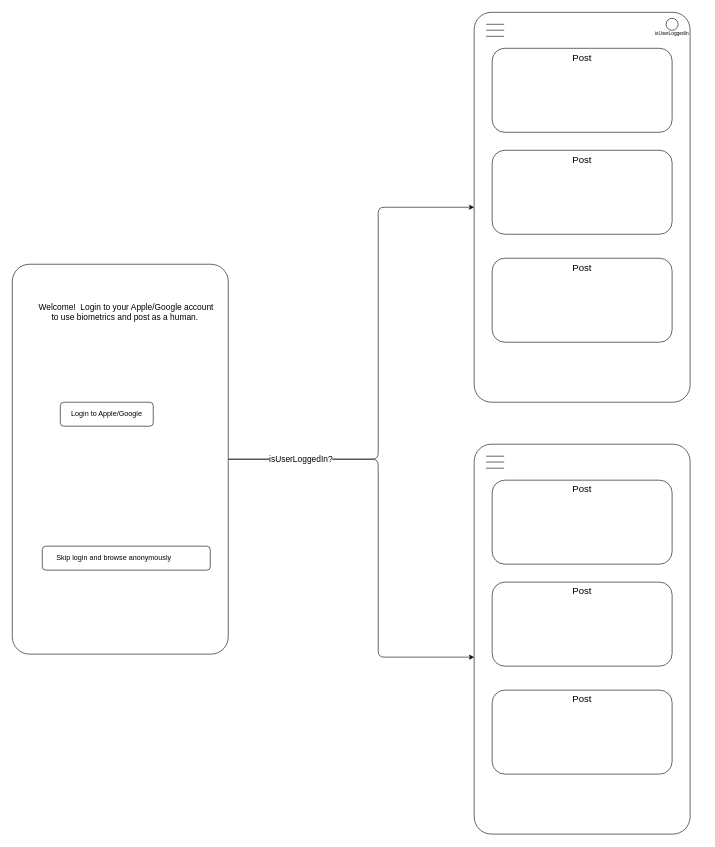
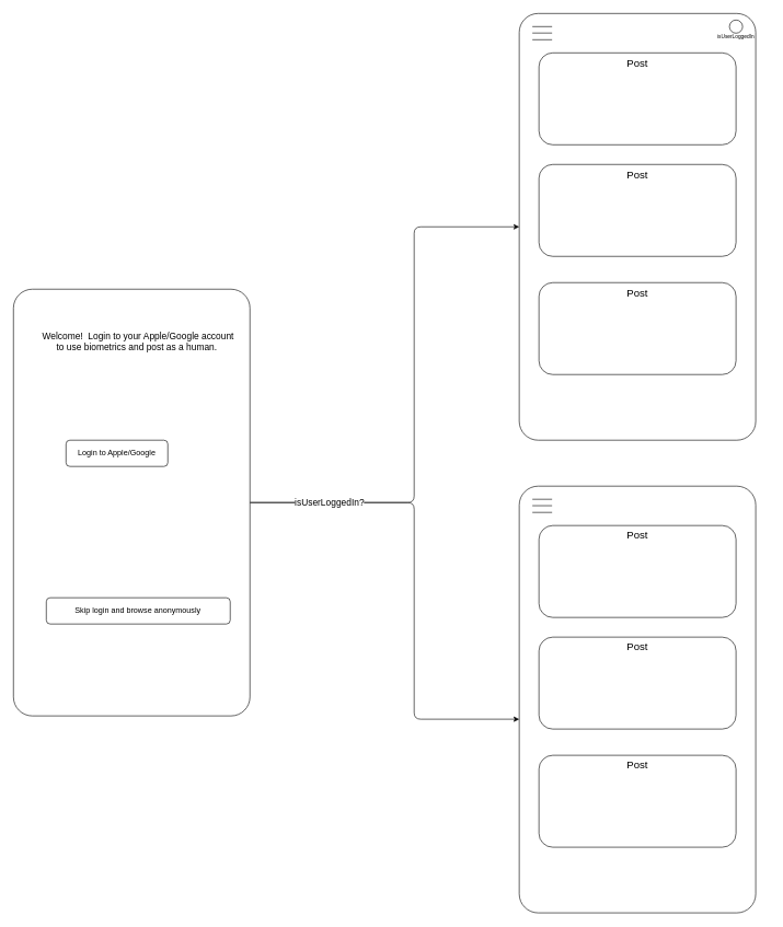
  <mxCell id="0" />
  <mxCell id="1" parent="0" />
  <mxCell id="2" style="edgeStyle=none;html=1;exitX=1;exitY=0.5;exitDx=0;exitDy=0;entryX=0;entryY=0.5;entryDx=0;entryDy=0;" edge="1" parent="1" source="31" target="6"><mxGeometry relative="1" as="geometry"><Array as="points"><mxPoint x="630" y="765" /><mxPoint x="630" y="345" /></Array></mxGeometry></mxCell>
  <mxCell id="3" style="edgeStyle=none;html=1;entryX=0;entryY=0.5;entryDx=0;entryDy=0;fontSize=14;" edge="1" parent="1" source="31"><mxGeometry relative="1" as="geometry"><mxPoint x="790" y="1095" as="targetPoint" /><Array as="points"><mxPoint x="630" y="765" /><mxPoint x="630" y="1095" /></Array></mxGeometry></mxCell>
  <mxCell id="4" value="isUserLoggedIn?" style="edgeLabel;html=1;align=center;verticalAlign=middle;resizable=0;points=[];fontSize=14;" vertex="1" connectable="0" parent="3"><mxGeometry x="-0.788" relative="1" as="geometry"><mxPoint x="42" as="offset" /></mxGeometry></mxCell>
  <mxCell id="5" value="" style="group" vertex="1" connectable="0" parent="1"><mxGeometry x="790" y="20" width="380" height="650" as="geometry" /></mxCell>
  <mxCell id="6" value="" style="rounded=1;whiteSpace=wrap;html=1;arcSize=8;" vertex="1" parent="5"><mxGeometry width="360" height="650" as="geometry" /></mxCell>
  <mxCell id="7" value="" style="group" vertex="1" connectable="0" parent="5"><mxGeometry x="280" y="10" width="100" height="40" as="geometry" /></mxCell>
  <mxCell id="8" value="" style="ellipse;whiteSpace=wrap;html=1;fontSize=14;" vertex="1" parent="7"><mxGeometry x="40" width="20" height="20" as="geometry" /></mxCell>
  <mxCell id="9" value="isUserLoggedIn" style="text;strokeColor=none;align=center;fillColor=none;html=1;verticalAlign=middle;whiteSpace=wrap;rounded=0;fontSize=8;" vertex="1" parent="7"><mxGeometry y="10" width="100" height="30" as="geometry" /></mxCell>
  <mxCell id="10" value="" style="rounded=1;whiteSpace=wrap;html=1;fontSize=8;" vertex="1" parent="5"><mxGeometry x="30" y="60" width="300" height="140" as="geometry" /></mxCell>
  <mxCell id="11" value="Post" style="text;strokeColor=none;align=center;fillColor=none;html=1;verticalAlign=middle;whiteSpace=wrap;rounded=0;fontSize=16;" vertex="1" parent="5"><mxGeometry x="150" y="60" width="60" height="30" as="geometry" /></mxCell>
  <mxCell id="12" value="" style="rounded=1;whiteSpace=wrap;html=1;fontSize=8;" vertex="1" parent="5"><mxGeometry x="30" y="230" width="300" height="140" as="geometry" /></mxCell>
  <mxCell id="13" value="Post" style="text;strokeColor=none;align=center;fillColor=none;html=1;verticalAlign=middle;whiteSpace=wrap;rounded=0;fontSize=16;" vertex="1" parent="5"><mxGeometry x="150" y="230" width="60" height="30" as="geometry" /></mxCell>
  <mxCell id="14" value="" style="rounded=1;whiteSpace=wrap;html=1;fontSize=8;" vertex="1" parent="5"><mxGeometry x="30" y="410" width="300" height="140" as="geometry" /></mxCell>
  <mxCell id="15" value="Post" style="text;strokeColor=none;align=center;fillColor=none;html=1;verticalAlign=middle;whiteSpace=wrap;rounded=0;fontSize=16;" vertex="1" parent="5"><mxGeometry x="150" y="410" width="60" height="30" as="geometry" /></mxCell>
  <mxCell id="16" value="" style="edgeStyle=none;orthogonalLoop=1;jettySize=auto;html=1;fontSize=16;endArrow=none;endFill=0;" edge="1" parent="5"><mxGeometry width="80" relative="1" as="geometry"><mxPoint x="20" y="20" as="sourcePoint" /><mxPoint x="50" y="20" as="targetPoint" /><Array as="points" /></mxGeometry></mxCell>
  <mxCell id="17" value="" style="edgeStyle=none;orthogonalLoop=1;jettySize=auto;html=1;fontSize=16;endArrow=none;endFill=0;" edge="1" parent="5"><mxGeometry width="80" relative="1" as="geometry"><mxPoint x="20" y="29.78" as="sourcePoint" /><mxPoint x="50" y="29.78" as="targetPoint" /><Array as="points" /></mxGeometry></mxCell>
  <mxCell id="18" value="" style="edgeStyle=none;orthogonalLoop=1;jettySize=auto;html=1;fontSize=16;endArrow=none;endFill=0;" edge="1" parent="5"><mxGeometry width="80" relative="1" as="geometry"><mxPoint x="20" y="40" as="sourcePoint" /><mxPoint x="50" y="40" as="targetPoint" /><Array as="points" /></mxGeometry></mxCell>
  <mxCell id="19" value="" style="group" vertex="1" connectable="0" parent="1"><mxGeometry x="790" y="740" width="380" height="650" as="geometry" /></mxCell>
  <mxCell id="20" value="" style="rounded=1;whiteSpace=wrap;html=1;arcSize=8;" vertex="1" parent="19"><mxGeometry width="360" height="650" as="geometry" /></mxCell>
  <mxCell id="21" value="" style="rounded=1;whiteSpace=wrap;html=1;fontSize=8;" vertex="1" parent="19"><mxGeometry x="30" y="60" width="300" height="140" as="geometry" /></mxCell>
  <mxCell id="22" value="Post" style="text;strokeColor=none;align=center;fillColor=none;html=1;verticalAlign=middle;whiteSpace=wrap;rounded=0;fontSize=16;" vertex="1" parent="19"><mxGeometry x="150" y="60" width="60" height="30" as="geometry" /></mxCell>
  <mxCell id="23" value="" style="rounded=1;whiteSpace=wrap;html=1;fontSize=8;" vertex="1" parent="19"><mxGeometry x="30" y="230" width="300" height="140" as="geometry" /></mxCell>
  <mxCell id="24" value="Post" style="text;strokeColor=none;align=center;fillColor=none;html=1;verticalAlign=middle;whiteSpace=wrap;rounded=0;fontSize=16;" vertex="1" parent="19"><mxGeometry x="150" y="230" width="60" height="30" as="geometry" /></mxCell>
  <mxCell id="25" value="" style="rounded=1;whiteSpace=wrap;html=1;fontSize=8;" vertex="1" parent="19"><mxGeometry x="30" y="410" width="300" height="140" as="geometry" /></mxCell>
  <mxCell id="26" value="Post" style="text;strokeColor=none;align=center;fillColor=none;html=1;verticalAlign=middle;whiteSpace=wrap;rounded=0;fontSize=16;" vertex="1" parent="19"><mxGeometry x="150" y="410" width="60" height="30" as="geometry" /></mxCell>
  <mxCell id="27" value="" style="edgeStyle=none;orthogonalLoop=1;jettySize=auto;html=1;fontSize=16;endArrow=none;endFill=0;" edge="1" parent="19"><mxGeometry width="80" relative="1" as="geometry"><mxPoint x="20" y="20" as="sourcePoint" /><mxPoint x="50" y="20" as="targetPoint" /><Array as="points" /></mxGeometry></mxCell>
  <mxCell id="28" value="" style="edgeStyle=none;orthogonalLoop=1;jettySize=auto;html=1;fontSize=16;endArrow=none;endFill=0;" edge="1" parent="19"><mxGeometry width="80" relative="1" as="geometry"><mxPoint x="20" y="29.78" as="sourcePoint" /><mxPoint x="50" y="29.78" as="targetPoint" /><Array as="points" /></mxGeometry></mxCell>
  <mxCell id="29" value="" style="edgeStyle=none;orthogonalLoop=1;jettySize=auto;html=1;fontSize=16;endArrow=none;endFill=0;" edge="1" parent="19"><mxGeometry width="80" relative="1" as="geometry"><mxPoint x="20" y="40" as="sourcePoint" /><mxPoint x="50" y="40" as="targetPoint" /><Array as="points" /></mxGeometry></mxCell>
  <mxCell id="30" value="" style="group" vertex="1" connectable="0" parent="1"><mxGeometry x="20" y="440" width="360" height="650" as="geometry" /></mxCell>
  <mxCell id="31" value="" style="rounded=1;whiteSpace=wrap;html=1;arcSize=8;" vertex="1" parent="30"><mxGeometry width="360" height="650" as="geometry" /></mxCell>
  <mxCell id="32" value="Login to Apple/Google" style="rounded=1;whiteSpace=wrap;html=1;" vertex="1" parent="30"><mxGeometry x="80" y="230" width="155" height="40" as="geometry" /></mxCell>
  <mxCell id="33" value="Welcome!&amp;nbsp; Login to your Apple/Google account to use biometrics and post as a human.&amp;nbsp;" style="text;strokeColor=none;align=center;fillColor=none;html=1;verticalAlign=middle;whiteSpace=wrap;rounded=0;fontSize=14;" vertex="1" parent="30"><mxGeometry x="40" y="30" width="300" height="100" as="geometry" /></mxCell>
  <mxCell id="34" value="" style="group" vertex="1" connectable="0" parent="30"><mxGeometry x="50" y="470" width="280" height="40" as="geometry" /></mxCell>
  <mxCell id="35" value="" style="rounded=1;whiteSpace=wrap;html=1;" vertex="1" parent="34"><mxGeometry width="280" height="40" as="geometry" /></mxCell>
- <mxCell id="36" value="Skip login and browse anonymously" style="text;strokeColor=none;align=center;fillColor=none;html=1;verticalAlign=middle;whiteSpace=wrap;rounded=0;" vertex="1" parent="34"><mxGeometry x="5.455" y="5" width="229.091" height="30" as="geometry" /></mxCell>
+ <mxCell id="36" value="Skip login and browse anonymously" style="text;strokeColor=none;align=center;fillColor=none;html=1;verticalAlign=middle;whiteSpace=wrap;rounded=0;" vertex="1" parent="34"><mxGeometry x="25.455" y="5" width="229.091" height="30" as="geometry" /></mxCell>
